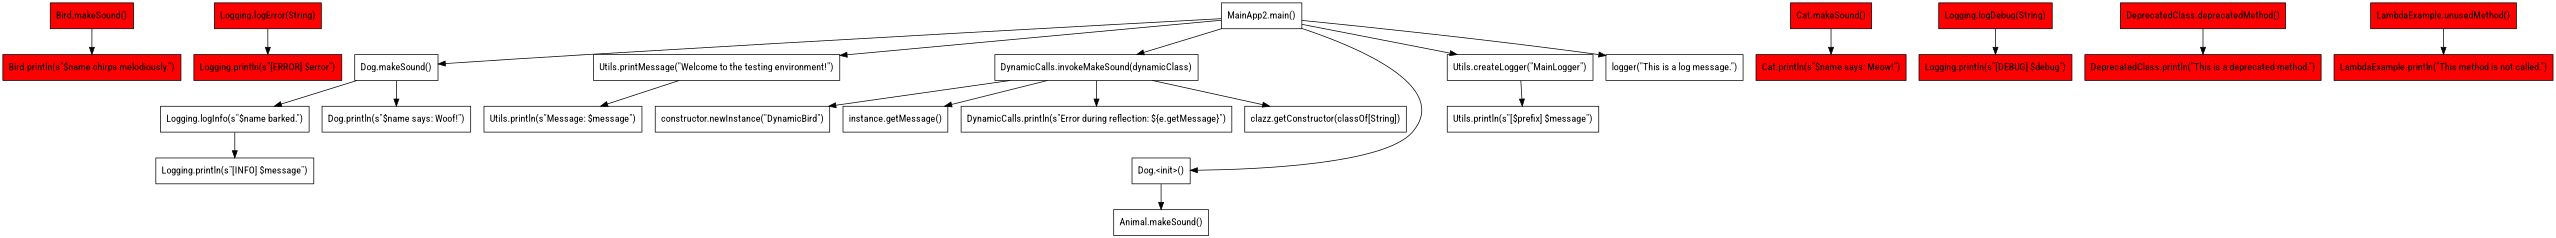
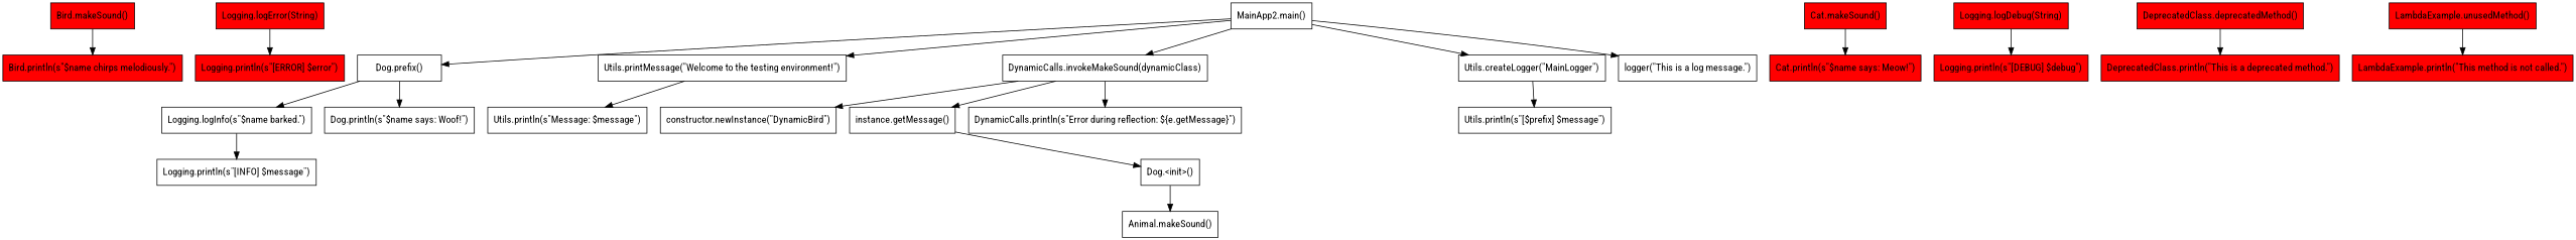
  digraph {
    fontname="Roboto Condensed"
    node [fillcolor=white fontname="Roboto Condensed" shape=box style=filled]
    edge [fontname="Roboto Condensed"]
    "Bird.makeSound()" [fillcolor=red]
    "Bird.println(s\"$name chirps melodiously.\")" [fillcolor=red]
    "Logging.logError(String)" [fillcolor=red]
    "Logging.println(s\"[ERROR] $error\")" [fillcolor=red]
    "MainApp2.main()"
-   "Dog.makeSound()"
+   "Dog.makeSound()" [label="Dog.prefix()"]
    "Utils.printMessage(\"Welcome to the testing environment!\")"
    "DynamicCalls.invokeMakeSound(dynamicClass)"
    "Dog.<init>()"
    "Utils.createLogger(\"MainLogger\")"
    "logger(\"This is a log message.\")"
    "Logging.logInfo(s\"$name barked.\")"
    "Dog.println(s\"$name says: Woof!\")"
    "Utils.println(s\"Message: $message\")"
    "constructor.newInstance(\"DynamicBird\")"
    n16 [label="instance.getMessage()"]
    "DynamicCalls.println(s\"Error during reflection: ${e.getMessage}\")"
-   "clazz.getConstructor(classOf[String])"
    "Animal.makeSound()"
    "Utils.println(s\"[$prefix] $message\")"
    "Cat.makeSound()" [fillcolor=red]
    "Cat.println(s\"$name says: Meow!\")" [fillcolor=red]
    "Logging.println(s\"[INFO] $message\")"
    "Logging.println(s\"[DEBUG] $debug\")" [fillcolor=red]
    "DeprecatedClass.deprecatedMethod()" [fillcolor=red]
    "DeprecatedClass.println(\"This is a deprecated method.\")" [fillcolor=red]
    "LambdaExample.unusedMethod()" [fillcolor=red]
    "LambdaExample.println(\"This method is not called.\")" [fillcolor=red]
    "Logging.logDebug(String)" [fillcolor=red]
    "Bird.makeSound()" -> "Bird.println(s\"$name chirps melodiously.\")"
    "Logging.logError(String)" -> "Logging.println(s\"[ERROR] $error\")"
    "MainApp2.main()" -> "Dog.makeSound()"
    "MainApp2.main()" -> "Utils.printMessage(\"Welcome to the testing environment!\")"
    "MainApp2.main()" -> "DynamicCalls.invokeMakeSound(dynamicClass)"
-   "MainApp2.main()" -> "Dog.<init>()"
+   n16 -> "Dog.<init>()"
    "MainApp2.main()" -> "Utils.createLogger(\"MainLogger\")"
    "MainApp2.main()" -> "logger(\"This is a log message.\")"
    "Dog.makeSound()" -> "Logging.logInfo(s\"$name barked.\")"
    "Dog.makeSound()" -> "Dog.println(s\"$name says: Woof!\")"
    "Utils.printMessage(\"Welcome to the testing environment!\")" -> "Utils.println(s\"Message: $message\")"
    "DynamicCalls.invokeMakeSound(dynamicClass)" -> "constructor.newInstance(\"DynamicBird\")"
    "DynamicCalls.invokeMakeSound(dynamicClass)" -> n16
    "DynamicCalls.invokeMakeSound(dynamicClass)" -> "DynamicCalls.println(s\"Error during reflection: ${e.getMessage}\")"
-   "DynamicCalls.invokeMakeSound(dynamicClass)" -> "clazz.getConstructor(classOf[String])"
    "Dog.<init>()" -> "Animal.makeSound()"
    "Utils.createLogger(\"MainLogger\")" -> "Utils.println(s\"[$prefix] $message\")"
    "Logging.logInfo(s\"$name barked.\")" -> "Logging.println(s\"[INFO] $message\")"
    "Cat.makeSound()" -> "Cat.println(s\"$name says: Meow!\")"
    "DeprecatedClass.deprecatedMethod()" -> "DeprecatedClass.println(\"This is a deprecated method.\")"
    "LambdaExample.unusedMethod()" -> "LambdaExample.println(\"This method is not called.\")"
    "Logging.logDebug(String)" -> "Logging.println(s\"[DEBUG] $debug\")"
  }
